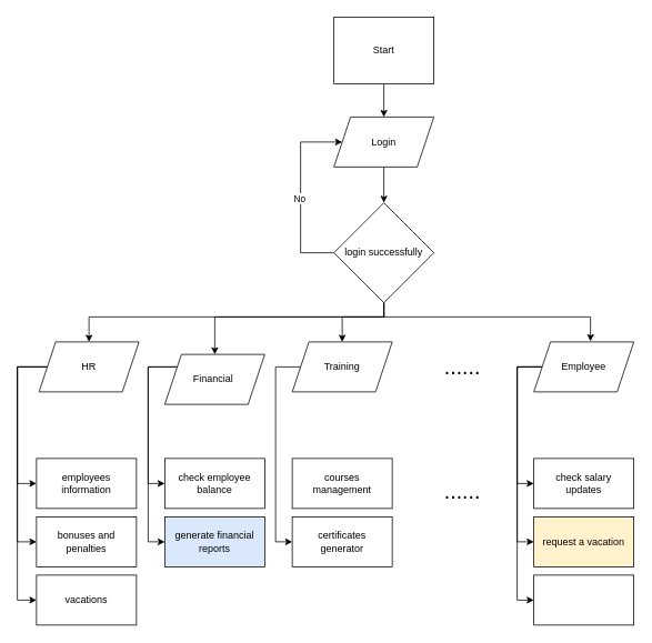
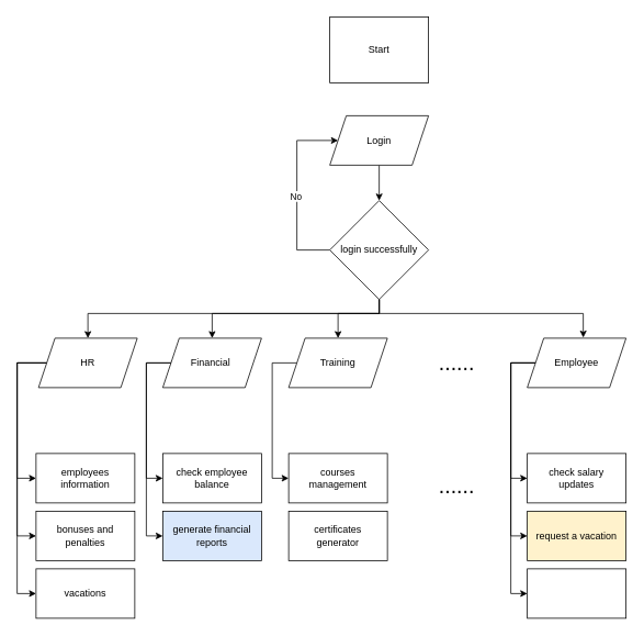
  <mxCell id="0" />
  <mxCell id="1" parent="0" />
- <mxCell id="2" value="" style="edgeStyle=orthogonalEdgeStyle;rounded=0;orthogonalLoop=1;jettySize=auto;html=1;" parent="1" source="3" target="5" edge="1"><mxGeometry relative="1" as="geometry" /></mxCell>
  <mxCell id="3" value="Start" style="whiteSpace=wrap;html=1;rounded=0;" parent="1" vertex="1"><mxGeometry x="400" y="20" width="120" height="80" as="geometry" /></mxCell>
  <mxCell id="4" value="" style="edgeStyle=orthogonalEdgeStyle;rounded=0;orthogonalLoop=1;jettySize=auto;html=1;" parent="1" source="5" target="8" edge="1"><mxGeometry relative="1" as="geometry" /></mxCell>
  <mxCell id="5" value="Login" style="shape=parallelogram;perimeter=parallelogramPerimeter;whiteSpace=wrap;html=1;fixedSize=1;" parent="1" vertex="1"><mxGeometry x="400" y="140" width="120" height="60" as="geometry" /></mxCell>
  <mxCell id="6" style="edgeStyle=orthogonalEdgeStyle;rounded=0;orthogonalLoop=1;jettySize=auto;html=1;entryX=0;entryY=0.5;entryDx=0;entryDy=0;exitX=0;exitY=0.5;exitDx=0;exitDy=0;" parent="1" source="8" target="5" edge="1"><mxGeometry relative="1" as="geometry"><Array as="points"><mxPoint x="360" y="303" /><mxPoint x="360" y="170" /></Array></mxGeometry></mxCell>
  <mxCell id="7" value="No" style="edgeLabel;html=1;align=center;verticalAlign=middle;resizable=0;points=[];" vertex="1" connectable="0" parent="6"><mxGeometry x="0.048" y="2" relative="1" as="geometry"><mxPoint y="11" as="offset" /></mxGeometry></mxCell>
  <mxCell id="8" value="login successfully" style="rhombus;whiteSpace=wrap;html=1;" parent="1" vertex="1"><mxGeometry x="400" y="243" width="120" height="120" as="geometry" /></mxCell>
- <mxCell id="10" value="" style="edgeStyle=orthogonalEdgeStyle;rounded=0;orthogonalLoop=1;jettySize=auto;html=1;entryX=0;entryY=0.5;entryDx=0;entryDy=0;" edge="1" parent="1" source="11" target="30"><mxGeometry relative="1" as="geometry"><Array as="points"><mxPoint x="330" y="440" /><mxPoint x="330" y="650" /></Array></mxGeometry></mxCell>
+ <mxCell id="9" value="" style="edgeStyle=orthogonalEdgeStyle;rounded=0;orthogonalLoop=1;jettySize=auto;html=1;entryX=0;entryY=0.5;entryDx=0;entryDy=0;" edge="1" parent="1" source="11" target="29"><mxGeometry relative="1" as="geometry"><Array as="points"><mxPoint x="330" y="440" /><mxPoint x="330" y="580" /></Array></mxGeometry></mxCell>
  <mxCell id="11" value="Training" style="shape=parallelogram;perimeter=parallelogramPerimeter;whiteSpace=wrap;html=1;fixedSize=1;" parent="1" vertex="1"><mxGeometry x="350" y="410" width="120" height="60" as="geometry" /></mxCell>
  <mxCell id="12" value="" style="edgeStyle=orthogonalEdgeStyle;rounded=0;orthogonalLoop=1;jettySize=auto;html=1;entryX=0;entryY=0.5;entryDx=0;entryDy=0;" edge="1" parent="1" source="14" target="32"><mxGeometry relative="1" as="geometry"><Array as="points"><mxPoint x="177" y="440" /><mxPoint x="177" y="580" /></Array></mxGeometry></mxCell>
  <mxCell id="13" value="" style="edgeStyle=orthogonalEdgeStyle;rounded=0;orthogonalLoop=1;jettySize=auto;html=1;entryX=0;entryY=0.5;entryDx=0;entryDy=0;" edge="1" parent="1" source="14" target="33"><mxGeometry relative="1" as="geometry"><Array as="points"><mxPoint x="177" y="440" /><mxPoint x="177" y="650" /></Array></mxGeometry></mxCell>
- <mxCell id="14" value="Financial&amp;nbsp;" style="shape=parallelogram;perimeter=parallelogramPerimeter;whiteSpace=wrap;html=1;fixedSize=1;" parent="1" vertex="1"><mxGeometry x="197" y="425" width="120" height="60" as="geometry" /></mxCell>
+ <mxCell id="14" value="Financial&amp;nbsp;" style="shape=parallelogram;perimeter=parallelogramPerimeter;whiteSpace=wrap;html=1;fixedSize=1;" parent="1" vertex="1"><mxGeometry x="197" y="410" width="120" height="60" as="geometry" /></mxCell>
  <mxCell id="15" value="" style="edgeStyle=orthogonalEdgeStyle;rounded=0;orthogonalLoop=1;jettySize=auto;html=1;fontSize=26;entryX=0;entryY=0.5;entryDx=0;entryDy=0;" parent="1" source="18" target="28" edge="1"><mxGeometry relative="1" as="geometry"><Array as="points"><mxPoint x="20" y="440" /><mxPoint x="20" y="580" /></Array></mxGeometry></mxCell>
  <mxCell id="16" value="" style="edgeStyle=orthogonalEdgeStyle;rounded=0;orthogonalLoop=1;jettySize=auto;html=1;entryX=0;entryY=0.5;entryDx=0;entryDy=0;" edge="1" parent="1" source="18" target="34"><mxGeometry relative="1" as="geometry"><Array as="points"><mxPoint x="20" y="440" /><mxPoint x="20" y="650" /></Array></mxGeometry></mxCell>
  <mxCell id="17" value="" style="edgeStyle=orthogonalEdgeStyle;rounded=0;orthogonalLoop=1;jettySize=auto;html=1;entryX=0;entryY=0.5;entryDx=0;entryDy=0;" edge="1" parent="1" source="18" target="36"><mxGeometry relative="1" as="geometry"><Array as="points"><mxPoint x="20" y="440" /><mxPoint x="20" y="720" /></Array></mxGeometry></mxCell>
  <mxCell id="18" value="HR" style="shape=parallelogram;perimeter=parallelogramPerimeter;whiteSpace=wrap;html=1;fixedSize=1;" parent="1" vertex="1"><mxGeometry x="46" y="410" width="120" height="60" as="geometry" /></mxCell>
  <mxCell id="19" value="" style="edgeStyle=orthogonalEdgeStyle;rounded=0;orthogonalLoop=1;jettySize=auto;html=1;entryX=0;entryY=0.5;entryDx=0;entryDy=0;" edge="1" parent="1" source="22" target="31"><mxGeometry relative="1" as="geometry"><Array as="points"><mxPoint x="620" y="440" /><mxPoint x="620" y="580" /></Array></mxGeometry></mxCell>
  <mxCell id="20" value="" style="edgeStyle=orthogonalEdgeStyle;rounded=0;orthogonalLoop=1;jettySize=auto;html=1;entryX=0;entryY=0.5;entryDx=0;entryDy=0;" edge="1" parent="1" source="22" target="37"><mxGeometry relative="1" as="geometry"><Array as="points"><mxPoint x="620" y="440" /><mxPoint x="620" y="650" /></Array></mxGeometry></mxCell>
  <mxCell id="21" value="" style="edgeStyle=orthogonalEdgeStyle;rounded=0;orthogonalLoop=1;jettySize=auto;html=1;entryX=0;entryY=0.5;entryDx=0;entryDy=0;" edge="1" parent="1" source="22" target="38"><mxGeometry relative="1" as="geometry"><Array as="points"><mxPoint x="620" y="440" /><mxPoint x="620" y="720" /></Array></mxGeometry></mxCell>
  <mxCell id="22" value="Employee" style="shape=parallelogram;perimeter=parallelogramPerimeter;whiteSpace=wrap;html=1;fixedSize=1;" parent="1" vertex="1"><mxGeometry x="640" y="410" width="120" height="60" as="geometry" /></mxCell>
  <mxCell id="23" value="" style="endArrow=classic;html=1;rounded=0;exitX=0.5;exitY=1;exitDx=0;exitDy=0;entryX=0.5;entryY=0;entryDx=0;entryDy=0;" parent="1" source="8" target="11" edge="1"><mxGeometry width="50" height="50" relative="1" as="geometry"><mxPoint x="430" y="350" as="sourcePoint" /><mxPoint x="480" y="300" as="targetPoint" /><Array as="points"><mxPoint x="460" y="380" /><mxPoint x="410" y="380" /></Array></mxGeometry></mxCell>
  <mxCell id="24" value="" style="endArrow=classic;html=1;rounded=0;exitX=0.5;exitY=1;exitDx=0;exitDy=0;entryX=0.5;entryY=0;entryDx=0;entryDy=0;" parent="1" source="8" target="14" edge="1"><mxGeometry width="50" height="50" relative="1" as="geometry"><mxPoint x="430" y="350" as="sourcePoint" /><mxPoint x="480" y="300" as="targetPoint" /><Array as="points"><mxPoint x="460" y="380" /><mxPoint x="257" y="380" /></Array></mxGeometry></mxCell>
  <mxCell id="25" value="" style="endArrow=classic;html=1;rounded=0;exitX=0.5;exitY=1;exitDx=0;exitDy=0;entryX=0.5;entryY=0;entryDx=0;entryDy=0;" parent="1" source="8" target="18" edge="1"><mxGeometry width="50" height="50" relative="1" as="geometry"><mxPoint x="430" y="350" as="sourcePoint" /><mxPoint x="480" y="300" as="targetPoint" /><Array as="points"><mxPoint x="460" y="380" /><mxPoint x="106" y="380" /></Array></mxGeometry></mxCell>
  <mxCell id="26" value="" style="endArrow=classic;html=1;rounded=0;exitX=0.5;exitY=1;exitDx=0;exitDy=0;entryX=0.567;entryY=-0.011;entryDx=0;entryDy=0;entryPerimeter=0;" parent="1" source="8" target="22" edge="1"><mxGeometry width="50" height="50" relative="1" as="geometry"><mxPoint x="430" y="350" as="sourcePoint" /><mxPoint x="480" y="300" as="targetPoint" /><Array as="points"><mxPoint x="460" y="380" /><mxPoint x="708" y="380" /></Array></mxGeometry></mxCell>
  <mxCell id="27" value="......" style="text;html=1;align=center;verticalAlign=middle;resizable=0;points=[];autosize=1;strokeColor=none;fillColor=none;fontSize=26;" parent="1" vertex="1"><mxGeometry x="519" y="420" width="70" height="40" as="geometry" /></mxCell>
  <mxCell id="28" value="employees&lt;br&gt;information" style="whiteSpace=wrap;html=1;align=center;" parent="1" vertex="1"><mxGeometry x="43" y="550" width="120" height="60" as="geometry" /></mxCell>
  <mxCell id="29" value="courses&lt;br&gt;management" style="whiteSpace=wrap;html=1;" vertex="1" parent="1"><mxGeometry x="350" y="550" width="120" height="60" as="geometry" /></mxCell>
  <mxCell id="30" value="certificates&lt;br&gt;generator" style="whiteSpace=wrap;html=1;" vertex="1" parent="1"><mxGeometry x="350" y="620" width="120" height="60" as="geometry" /></mxCell>
  <mxCell id="31" value="check salary&lt;br&gt;updates" style="whiteSpace=wrap;html=1;" vertex="1" parent="1"><mxGeometry x="640" y="550" width="120" height="60" as="geometry" /></mxCell>
  <mxCell id="32" value="check employee&lt;br&gt;balance" style="whiteSpace=wrap;html=1;" vertex="1" parent="1"><mxGeometry x="197" y="550" width="120" height="60" as="geometry" /></mxCell>
  <mxCell id="33" value="generate financial&lt;br&gt;reports" style="whiteSpace=wrap;html=1;fillColor=#dae8fc;" vertex="1" parent="1"><mxGeometry x="197" y="620" width="120" height="60" as="geometry" /></mxCell>
  <mxCell id="34" value="bonuses and&lt;br&gt;penalties" style="whiteSpace=wrap;html=1;" vertex="1" parent="1"><mxGeometry x="43" y="620" width="120" height="60" as="geometry" /></mxCell>
  <mxCell id="35" value="......" style="text;html=1;align=center;verticalAlign=middle;resizable=0;points=[];autosize=1;strokeColor=none;fillColor=none;fontSize=26;" vertex="1" parent="1"><mxGeometry x="519" y="570" width="70" height="40" as="geometry" /></mxCell>
  <mxCell id="36" value="vacations" style="whiteSpace=wrap;html=1;" vertex="1" parent="1"><mxGeometry x="43" y="690" width="120" height="60" as="geometry" /></mxCell>
  <mxCell id="37" value="request a vacation" style="whiteSpace=wrap;html=1;fillColor=#fff2cc;" vertex="1" parent="1"><mxGeometry x="640" y="620" width="120" height="60" as="geometry" /></mxCell>
  <mxCell id="38" value="" style="whiteSpace=wrap;html=1;" vertex="1" parent="1"><mxGeometry x="640" y="690" width="120" height="60" as="geometry" /></mxCell>
